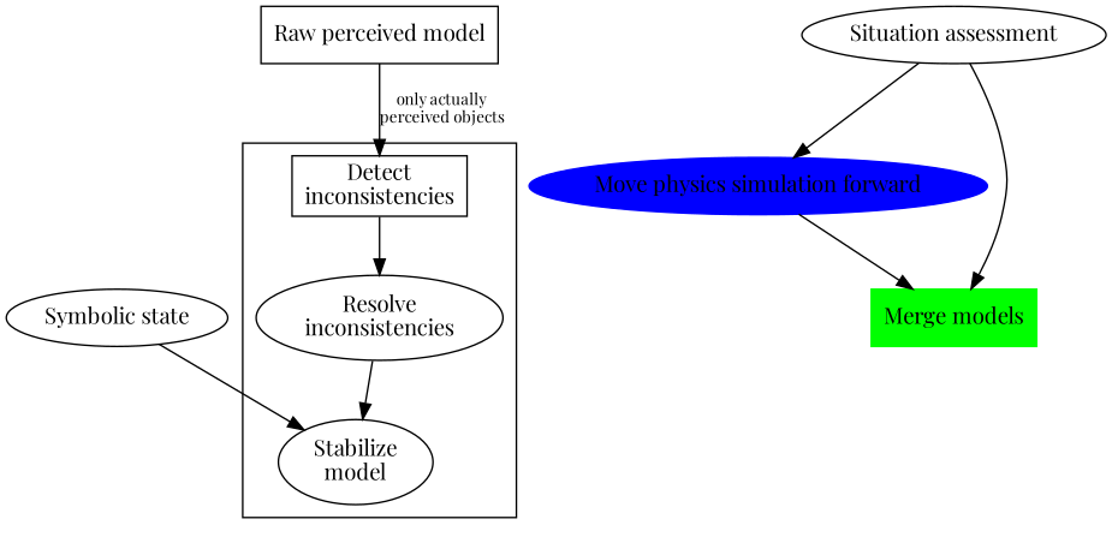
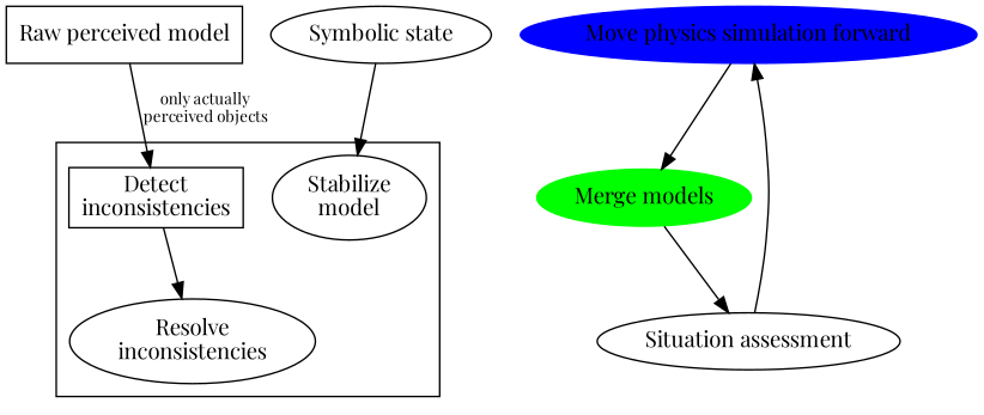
  strict digraph {
    fontname="Playfair Display"
    node [fontname="Playfair Display"]
    edge [fontname="Playfair Display"]
    n1 [label="Detect\ninconsistencies" shape=box]
    n2 [label="Resolve\ninconsistencies"]
    n3 [label="Stabilize\nmodel"]
    n4 [color=blue label="Move physics simulation forward" style=filled]
-   n5 [color=green label="Merge models" shape=box style=filled]
+   n5 [color=green label="Merge models" shape=ellipse style=filled]
    n6 [label="Situation assessment"]
    n7 [label="Raw perceived model" shape=box]
    n8 [label="Symbolic state" shape=ellipse]
    subgraph cluster_1 {
      n1
      n2
      n3
    }
    n1 -> n2
-   n2 -> n3
    n4 -> n5
-   n6 -> n5
+   n5 -> n6
    n6 -> n4
    n7 -> n1 [fontsize=10 label="only actually\nperceived objects"]
    n8 -> n3
  }
